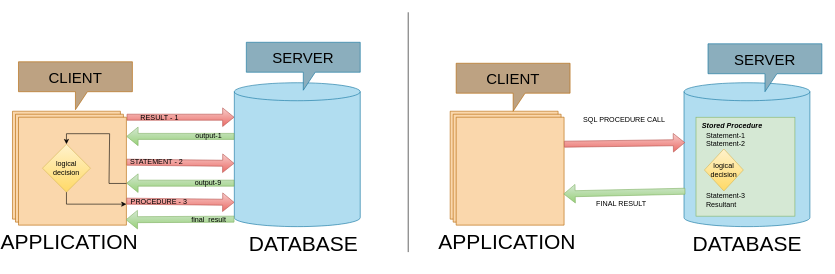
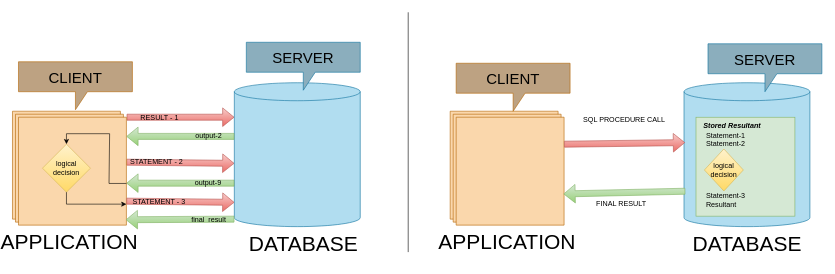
  <mxCell id="0" />
  <mxCell id="1" parent="0" />
  <mxCell id="2" value="" style="shape=flexArrow;endArrow=classic;html=1;rounded=0;exitX=0;exitY=0;exitDx=0;exitDy=135;exitPerimeter=0;fillColor=#f8cecc;strokeColor=#b85450;gradientColor=#ea6b66;" edge="1" parent="1"><mxGeometry width="50" height="50" relative="1" as="geometry"><mxPoint x="210" y="270" as="sourcePoint" /><mxPoint x="390" y="272" as="targetPoint" /></mxGeometry></mxCell>
  <mxCell id="3" value="" style="shape=flexArrow;endArrow=classic;html=1;rounded=0;exitX=0;exitY=0;exitDx=0;exitDy=135;exitPerimeter=0;fillColor=#f8cecc;strokeColor=#b85450;gradientColor=#ea6b66;" edge="1" parent="1"><mxGeometry width="50" height="50" relative="1" as="geometry"><mxPoint x="210.5" y="195" as="sourcePoint" /><mxPoint x="390" y="195" as="targetPoint" /></mxGeometry></mxCell>
  <mxCell id="4" value="" style="shape=cylinder3;whiteSpace=wrap;html=1;boundedLbl=1;backgroundOutline=1;size=15;fillColor=#b1ddf0;strokeColor=#10739e;direction=east;" vertex="1" parent="1"><mxGeometry x="1140" y="137.5" width="210" height="240" as="geometry" /></mxCell>
  <mxCell id="5" value="" style="whiteSpace=wrap;html=1;aspect=fixed;fillColor=#d5e8d4;strokeColor=#82b366;" vertex="1" parent="1"><mxGeometry x="1160" y="195" width="165" height="165" as="geometry" /></mxCell>
  <mxCell id="6" value="Statement-1&lt;div&gt;Statement-2&lt;/div&gt;&lt;div&gt;&lt;br&gt;&lt;/div&gt;&lt;div&gt;&lt;br&gt;&lt;/div&gt;&lt;div&gt;&lt;br&gt;&lt;/div&gt;&lt;div&gt;&lt;br&gt;&lt;/div&gt;&lt;div&gt;&lt;br&gt;&lt;/div&gt;&lt;div&gt;Statement-3&lt;/div&gt;&lt;div&gt;Resultant&lt;/div&gt;" style="text;html=1;align=left;verticalAlign=middle;resizable=0;points=[];autosize=1;strokeColor=none;fillColor=none;" vertex="1" parent="1"><mxGeometry x="1175" y="212.5" width="90" height="140" as="geometry" /></mxCell>
  <mxCell id="7" value="&lt;font style=&quot;font-size: 35px;&quot;&gt;DATABASE&lt;/font&gt;" style="text;html=1;align=center;verticalAlign=middle;resizable=0;points=[];autosize=1;strokeColor=none;fillColor=none;" vertex="1" parent="1"><mxGeometry x="1140" y="375" width="210" height="60" as="geometry" /></mxCell>
- <mxCell id="8" value="&lt;b&gt;&lt;i&gt;Stored Procedure&lt;/i&gt;&lt;/b&gt;" style="text;html=1;align=center;verticalAlign=middle;resizable=0;points=[];autosize=1;strokeColor=none;fillColor=none;" vertex="1" parent="1"><mxGeometry x="1160" y="195" width="120" height="30" as="geometry" /></mxCell>
+ <mxCell id="8" value="&lt;b&gt;&lt;i&gt;Stored Resultant&lt;/i&gt;&lt;/b&gt;" style="text;html=1;align=center;verticalAlign=middle;resizable=0;points=[];autosize=1;strokeColor=none;fillColor=none;" vertex="1" parent="1"><mxGeometry x="1160" y="195" width="120" height="30" as="geometry" /></mxCell>
  <mxCell id="9" value="&lt;font style=&quot;font-size: 35px;&quot;&gt;APPLICATION&lt;/font&gt;" style="verticalLabelPosition=bottom;verticalAlign=top;html=1;shape=mxgraph.basic.layered_rect;dx=10;outlineConnect=0;whiteSpace=wrap;fillColor=#fad7ac;strokeColor=#b46504;direction=west;" vertex="1" parent="1"><mxGeometry x="750" y="185" width="190" height="190" as="geometry" /></mxCell>
  <mxCell id="10" value="&lt;font style=&quot;font-size: 25px;&quot;&gt;CLIENT&lt;/font&gt;" style="shape=callout;whiteSpace=wrap;html=1;perimeter=calloutPerimeter;fillColor=#BDA282;strokeColor=#b46504;" vertex="1" parent="1"><mxGeometry x="760" y="105" width="190" height="80" as="geometry" /></mxCell>
  <mxCell id="11" value="" style="shape=flexArrow;endArrow=classic;html=1;rounded=0;entryX=0.008;entryY=0.416;entryDx=0;entryDy=0;entryPerimeter=0;exitX=0;exitY=0;exitDx=0;exitDy=135;exitPerimeter=0;fillColor=#f8cecc;strokeColor=#b85450;gradientColor=#ea6b66;" edge="1" parent="1" source="9" target="4"><mxGeometry width="50" height="50" relative="1" as="geometry"><mxPoint x="1060" y="155" as="sourcePoint" /><mxPoint x="1110" y="105" as="targetPoint" /></mxGeometry></mxCell>
  <mxCell id="12" value="SQL PROCEDURE CALL" style="text;html=1;align=center;verticalAlign=middle;resizable=0;points=[];autosize=1;strokeColor=none;fillColor=none;" vertex="1" parent="1"><mxGeometry x="960" y="185" width="160" height="30" as="geometry" /></mxCell>
  <mxCell id="13" value="" style="shape=flexArrow;endArrow=classic;html=1;rounded=0;exitX=0.01;exitY=0.754;exitDx=0;exitDy=0;exitPerimeter=0;fillColor=#d5e8d4;strokeColor=#82b366;gradientColor=#97d077;" edge="1" parent="1" source="4"><mxGeometry width="50" height="50" relative="1" as="geometry"><mxPoint x="939" y="335" as="sourcePoint" /><mxPoint x="939" y="323" as="targetPoint" /></mxGeometry></mxCell>
  <mxCell id="14" value="FINAL RESULT" style="text;html=1;align=center;verticalAlign=middle;resizable=0;points=[];autosize=1;strokeColor=none;fillColor=none;" vertex="1" parent="1"><mxGeometry x="980" y="325" width="110" height="30" as="geometry" /></mxCell>
  <mxCell id="15" value="" style="shape=cylinder3;whiteSpace=wrap;html=1;boundedLbl=1;backgroundOutline=1;size=15;fillColor=#b1ddf0;strokeColor=#10739e;direction=east;" vertex="1" parent="1"><mxGeometry x="390" y="137.5" width="210" height="240" as="geometry" /></mxCell>
  <mxCell id="16" value="&lt;font style=&quot;font-size: 35px;&quot;&gt;DATABASE&lt;/font&gt;" style="text;html=1;align=center;verticalAlign=middle;resizable=0;points=[];autosize=1;strokeColor=none;fillColor=none;" vertex="1" parent="1"><mxGeometry x="400" y="375" width="210" height="60" as="geometry" /></mxCell>
  <mxCell id="17" value="&lt;font style=&quot;font-size: 35px;&quot;&gt;APPLICATION&lt;/font&gt;" style="verticalLabelPosition=bottom;verticalAlign=top;html=1;shape=mxgraph.basic.layered_rect;dx=10;outlineConnect=0;whiteSpace=wrap;fillColor=#fad7ac;strokeColor=#b46504;direction=west;" vertex="1" parent="1"><mxGeometry x="20" y="185" width="190" height="190" as="geometry" /></mxCell>
  <mxCell id="18" value="&lt;font style=&quot;font-size: 25px;&quot;&gt;CLIENT&lt;/font&gt;" style="shape=callout;whiteSpace=wrap;html=1;perimeter=calloutPerimeter;fillColor=#BDA282;strokeColor=#b46504;" vertex="1" parent="1"><mxGeometry x="30" y="102.5" width="190" height="80" as="geometry" /></mxCell>
  <mxCell id="19" value="RESULT - 1" style="text;html=1;align=center;verticalAlign=middle;resizable=0;points=[];autosize=1;strokeColor=none;fillColor=none;" vertex="1" parent="1"><mxGeometry x="210" y="181" width="110" height="30" as="geometry" /></mxCell>
  <mxCell id="20" value="STATEMENT - 2" style="text;html=1;align=center;verticalAlign=middle;resizable=0;points=[];autosize=1;strokeColor=none;fillColor=none;" vertex="1" parent="1"><mxGeometry x="205" y="255" width="110" height="30" as="geometry" /></mxCell>
  <mxCell id="21" value="" style="shape=flexArrow;endArrow=classic;html=1;rounded=0;entryX=0;entryY=0.779;entryDx=0;entryDy=0;entryPerimeter=0;fillColor=#d5e8d4;gradientColor=#97d077;strokeColor=#82b366;" edge="1" parent="1" target="17"><mxGeometry width="50" height="50" relative="1" as="geometry"><mxPoint x="390" y="227" as="sourcePoint" /><mxPoint x="360" y="35" as="targetPoint" /></mxGeometry></mxCell>
- <mxCell id="22" value="output-1" style="text;html=1;align=center;verticalAlign=middle;resizable=0;points=[];autosize=1;strokeColor=none;fillColor=none;" vertex="1" parent="1"><mxGeometry x="312" y="211.5" width="70" height="30" as="geometry" /></mxCell>
+ <mxCell id="22" value="output-2" style="text;html=1;align=center;verticalAlign=middle;resizable=0;points=[];autosize=1;strokeColor=none;fillColor=none;" vertex="1" parent="1"><mxGeometry x="312" y="211.5" width="70" height="30" as="geometry" /></mxCell>
  <mxCell id="23" value="" style="shape=flexArrow;endArrow=classic;html=1;rounded=0;entryX=0;entryY=0.779;entryDx=0;entryDy=0;entryPerimeter=0;fillColor=#d5e8d4;gradientColor=#97d077;strokeColor=#82b366;" edge="1" parent="1"><mxGeometry width="50" height="50" relative="1" as="geometry"><mxPoint x="390" y="305" as="sourcePoint" /><mxPoint x="210" y="305" as="targetPoint" /></mxGeometry></mxCell>
  <mxCell id="24" value="output-9" style="text;html=1;align=center;verticalAlign=middle;resizable=0;points=[];autosize=1;strokeColor=none;fillColor=none;" vertex="1" parent="1"><mxGeometry x="311" y="290" width="70" height="30" as="geometry" /></mxCell>
  <mxCell id="25" value="" style="shape=flexArrow;endArrow=classic;html=1;rounded=0;exitX=0;exitY=0;exitDx=0;exitDy=135;exitPerimeter=0;fillColor=#f8cecc;strokeColor=#b85450;gradientColor=#ea6b66;" edge="1" parent="1"><mxGeometry width="50" height="50" relative="1" as="geometry"><mxPoint x="210" y="335" as="sourcePoint" /><mxPoint x="390" y="337" as="targetPoint" /></mxGeometry></mxCell>
- <mxCell id="26" value="PROCEDURE - 3" style="text;html=1;align=center;verticalAlign=middle;resizable=0;points=[];autosize=1;strokeColor=none;fillColor=none;" vertex="1" parent="1"><mxGeometry x="209" y="321" width="110" height="30" as="geometry" /></mxCell>
+ <mxCell id="26" value="STATEMENT - 3" style="text;html=1;align=center;verticalAlign=middle;resizable=0;points=[];autosize=1;strokeColor=none;fillColor=none;" vertex="1" parent="1"><mxGeometry x="209" y="321" width="110" height="30" as="geometry" /></mxCell>
  <mxCell id="27" value="" style="shape=flexArrow;endArrow=classic;html=1;rounded=0;entryX=0;entryY=0.779;entryDx=0;entryDy=0;entryPerimeter=0;fillColor=#d5e8d4;gradientColor=#97d077;strokeColor=#82b366;" edge="1" parent="1"><mxGeometry width="50" height="50" relative="1" as="geometry"><mxPoint x="390" y="365" as="sourcePoint" /><mxPoint x="209" y="366" as="targetPoint" /></mxGeometry></mxCell>
  <mxCell id="28" value="final&amp;nbsp; result" style="text;html=1;align=center;verticalAlign=middle;resizable=0;points=[];autosize=1;strokeColor=none;fillColor=none;" vertex="1" parent="1"><mxGeometry x="307" y="351.5" width="80" height="30" as="geometry" /></mxCell>
  <mxCell id="29" value="logical decision" style="rhombus;whiteSpace=wrap;html=1;fillColor=#fff2cc;gradientColor=#ffd966;strokeColor=#d6b656;" vertex="1" parent="1"><mxGeometry x="70" y="240" width="80" height="80" as="geometry" /></mxCell>
  <mxCell id="30" value="" style="endArrow=classic;html=1;rounded=0;exitX=0.5;exitY=1;exitDx=0;exitDy=0;" edge="1" parent="1" source="29"><mxGeometry width="50" height="50" relative="1" as="geometry"><mxPoint x="310" y="85" as="sourcePoint" /><mxPoint x="210" y="340" as="targetPoint" /><Array as="points"><mxPoint x="110" y="340" /></Array></mxGeometry></mxCell>
  <mxCell id="31" value="&lt;span style=&quot;font-size: 25px;&quot;&gt;SERVER&lt;/span&gt;" style="shape=callout;whiteSpace=wrap;html=1;perimeter=calloutPerimeter;fillColor=#8BAEBD;strokeColor=#10739e;" vertex="1" parent="1"><mxGeometry x="410" y="70" width="190" height="80" as="geometry" /></mxCell>
  <mxCell id="32" value="&lt;span style=&quot;font-size: 25px;&quot;&gt;SERVER&lt;/span&gt;" style="shape=callout;whiteSpace=wrap;html=1;perimeter=calloutPerimeter;fillColor=#8BAEBD;strokeColor=#10739e;" vertex="1" parent="1"><mxGeometry x="1180" y="72.5" width="190" height="80" as="geometry" /></mxCell>
  <mxCell id="33" value="" style="endArrow=none;html=1;rounded=0;" edge="1" parent="1"><mxGeometry width="50" height="50" relative="1" as="geometry"><mxPoint x="680" y="420" as="sourcePoint" /><mxPoint x="680" y="20" as="targetPoint" /></mxGeometry></mxCell>
  <mxCell id="34" value="logical decision" style="rhombus;whiteSpace=wrap;html=1;fillColor=#fff2cc;gradientColor=#ffd966;strokeColor=#d6b656;" vertex="1" parent="1"><mxGeometry x="1174" y="248" width="65" height="70" as="geometry" /></mxCell>
  <mxCell id="35" value="" style="endArrow=classic;html=1;rounded=0;entryX=0.5;entryY=0;entryDx=0;entryDy=0;" edge="1" parent="1" target="29"><mxGeometry width="50" height="50" relative="1" as="geometry"><mxPoint x="210" y="305.5" as="sourcePoint" /><mxPoint x="220" y="350" as="targetPoint" /><Array as="points"><mxPoint x="181" y="305.5" /><mxPoint x="182" y="222.5" /><mxPoint x="110" y="222.5" /></Array></mxGeometry></mxCell>
